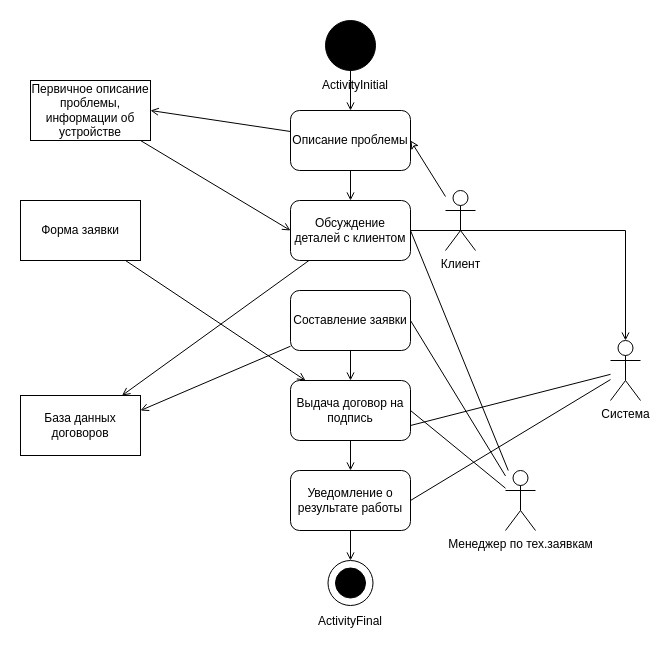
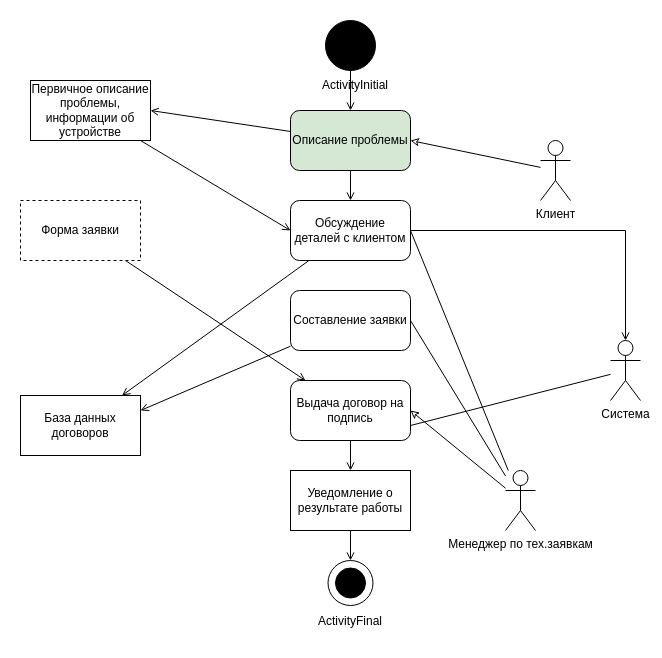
  <mxCell id="0" />
  <mxCell id="1" parent="0" />
  <mxCell id="2" style="edgeStyle=orthogonalEdgeStyle;rounded=0;orthogonalLoop=1;jettySize=auto;html=1;entryX=0.5;entryY=0;entryDx=0;entryDy=0;endArrow=open;endFill=0;" edge="1" parent="1" source="4" target="7"><mxGeometry relative="1" as="geometry" /></mxCell>
  <mxCell id="3" style="rounded=0;orthogonalLoop=1;jettySize=auto;html=1;entryX=1;entryY=0.5;entryDx=0;entryDy=0;endArrow=open;endFill=0;" edge="1" parent="1" source="4" target="31"><mxGeometry relative="1" as="geometry" /></mxCell>
- <mxCell id="4" value="Описание проблемы" style="rounded=1;whiteSpace=wrap;html=1;" vertex="1" parent="1"><mxGeometry x="290" y="110" width="120" height="60" as="geometry" /></mxCell>
+ <mxCell id="4" value="Описание проблемы" style="rounded=1;whiteSpace=wrap;html=1;fillColor=#d5e8d4;" vertex="1" parent="1"><mxGeometry x="290" y="110" width="120" height="60" as="geometry" /></mxCell>
  <mxCell id="5" style="edgeStyle=orthogonalEdgeStyle;rounded=0;orthogonalLoop=1;jettySize=auto;html=1;endArrow=open;endFill=0;" edge="1" parent="1" source="7" target="17"><mxGeometry relative="1" as="geometry" /></mxCell>
  <mxCell id="6" style="rounded=0;orthogonalLoop=1;jettySize=auto;html=1;endArrow=open;endFill=0;" edge="1" parent="1" source="7" target="27"><mxGeometry relative="1" as="geometry" /></mxCell>
  <mxCell id="7" value="Обсуждение деталей с клиентом" style="rounded=1;whiteSpace=wrap;html=1;" vertex="1" parent="1"><mxGeometry x="290" y="200" width="120" height="60" as="geometry" /></mxCell>
- <mxCell id="8" style="edgeStyle=orthogonalEdgeStyle;rounded=0;orthogonalLoop=1;jettySize=auto;html=1;entryX=0.5;entryY=0;entryDx=0;entryDy=0;endArrow=open;endFill=0;" edge="1" parent="1" source="10" target="12"><mxGeometry relative="1" as="geometry" /></mxCell>
  <mxCell id="9" style="rounded=0;orthogonalLoop=1;jettySize=auto;html=1;entryX=1;entryY=0.25;entryDx=0;entryDy=0;endArrow=open;endFill=0;" edge="1" parent="1" source="10" target="27"><mxGeometry relative="1" as="geometry" /></mxCell>
  <mxCell id="10" value="Составление заявки" style="rounded=1;whiteSpace=wrap;html=1;" vertex="1" parent="1"><mxGeometry x="290" y="290" width="120" height="60" as="geometry" /></mxCell>
  <mxCell id="11" style="edgeStyle=orthogonalEdgeStyle;rounded=0;orthogonalLoop=1;jettySize=auto;html=1;endArrow=open;endFill=0;" edge="1" parent="1" source="12" target="14"><mxGeometry relative="1" as="geometry" /></mxCell>
  <mxCell id="12" value="Выдача договор на подпись" style="rounded=1;whiteSpace=wrap;html=1;" vertex="1" parent="1"><mxGeometry x="290" y="380" width="120" height="60" as="geometry" /></mxCell>
  <mxCell id="13" style="edgeStyle=orthogonalEdgeStyle;rounded=0;orthogonalLoop=1;jettySize=auto;html=1;entryX=0.5;entryY=0;entryDx=0;entryDy=0;endArrow=open;endFill=0;" edge="1" parent="1" source="14" target="32"><mxGeometry relative="1" as="geometry" /></mxCell>
- <mxCell id="14" value="Уведомление о результате работы" style="rounded=1;whiteSpace=wrap;html=1;" vertex="1" parent="1"><mxGeometry x="290" y="470" width="120" height="60" as="geometry" /></mxCell>
+ <mxCell id="14" value="Уведомление о результате работы" style="whiteSpace=wrap;html=1;rounded=0;" vertex="1" parent="1"><mxGeometry x="290" y="470" width="120" height="60" as="geometry" /></mxCell>
  <mxCell id="15" style="rounded=0;orthogonalLoop=1;jettySize=auto;html=1;entryX=1;entryY=0.75;entryDx=0;entryDy=0;endArrow=none;endFill=0;" edge="1" parent="1" source="17" target="12"><mxGeometry relative="1" as="geometry" /></mxCell>
- <mxCell id="16" style="rounded=0;orthogonalLoop=1;jettySize=auto;html=1;entryX=1;entryY=0.5;entryDx=0;entryDy=0;endArrow=none;endFill=0;" edge="1" parent="1" source="17" target="14"><mxGeometry relative="1" as="geometry" /></mxCell>
  <mxCell id="17" value="Система" style="shape=umlActor;verticalLabelPosition=bottom;verticalAlign=top;html=1;outlineConnect=0;" vertex="1" parent="1"><mxGeometry x="610" y="340" width="30" height="60" as="geometry" /></mxCell>
- <mxCell id="18" style="rounded=0;orthogonalLoop=1;jettySize=auto;html=1;entryX=1;entryY=0.5;entryDx=0;entryDy=0;endArrow=none;endFill=0;" edge="1" parent="1" source="21" target="12"><mxGeometry relative="1" as="geometry" /></mxCell>
+ <mxCell id="18" style="rounded=0;orthogonalLoop=1;jettySize=auto;html=1;entryX=1;entryY=0.5;entryDx=0;entryDy=0;endArrow=classic;endFill=0;" edge="1" parent="1" source="21" target="12"><mxGeometry relative="1" as="geometry" /></mxCell>
  <mxCell id="19" style="rounded=0;orthogonalLoop=1;jettySize=auto;html=1;entryX=1;entryY=0.5;entryDx=0;entryDy=0;endArrow=none;endFill=0;" edge="1" parent="1" source="21" target="10"><mxGeometry relative="1" as="geometry" /></mxCell>
  <mxCell id="20" style="rounded=0;orthogonalLoop=1;jettySize=auto;html=1;entryX=1;entryY=0.5;entryDx=0;entryDy=0;endArrow=none;endFill=0;" edge="1" parent="1" source="21" target="7"><mxGeometry relative="1" as="geometry" /></mxCell>
  <mxCell id="21" value="Менеджер по тех.заявкам" style="shape=umlActor;verticalLabelPosition=bottom;verticalAlign=top;html=1;outlineConnect=0;" vertex="1" parent="1"><mxGeometry x="505" y="470" width="30" height="60" as="geometry" /></mxCell>
  <mxCell id="22" style="rounded=0;orthogonalLoop=1;jettySize=auto;html=1;entryX=1;entryY=0.5;entryDx=0;entryDy=0;endArrow=classic;endFill=0;" edge="1" parent="1" source="23" target="4"><mxGeometry relative="1" as="geometry" /></mxCell>
- <mxCell id="23" value="Клиент" style="shape=umlActor;verticalLabelPosition=bottom;verticalAlign=top;html=1;outlineConnect=0;" vertex="1" parent="1"><mxGeometry x="445" y="190" width="30" height="60" as="geometry" /></mxCell>
+ <mxCell id="23" value="Клиент" style="shape=umlActor;verticalLabelPosition=bottom;verticalAlign=top;html=1;outlineConnect=0;" vertex="1" parent="1"><mxGeometry x="540" y="140" width="30" height="60" as="geometry" /></mxCell>
  <mxCell id="24" style="edgeStyle=orthogonalEdgeStyle;rounded=0;orthogonalLoop=1;jettySize=auto;html=1;endArrow=open;endFill=0;" edge="1" parent="1" source="25" target="4"><mxGeometry relative="1" as="geometry" /></mxCell>
  <mxCell id="25" value="" style="ellipse;whiteSpace=wrap;html=1;aspect=fixed;fillColor=#000000;" vertex="1" parent="1"><mxGeometry x="325" y="20" width="50" height="50" as="geometry" /></mxCell>
  <mxCell id="26" value="ActivityInitial" style="text;html=1;align=center;verticalAlign=middle;whiteSpace=wrap;rounded=0;" vertex="1" parent="1"><mxGeometry x="325" y="70" width="60" height="30" as="geometry" /></mxCell>
  <mxCell id="27" value="База данных договоров" style="rounded=0;whiteSpace=wrap;html=1;" vertex="1" parent="1"><mxGeometry x="20" y="395" width="120" height="60" as="geometry" /></mxCell>
  <mxCell id="28" style="rounded=0;orthogonalLoop=1;jettySize=auto;html=1;endArrow=open;endFill=0;" edge="1" parent="1" source="29" target="12"><mxGeometry relative="1" as="geometry" /></mxCell>
- <mxCell id="29" value="Форма заявки" style="rounded=0;whiteSpace=wrap;html=1;" vertex="1" parent="1"><mxGeometry x="20" y="200" width="120" height="60" as="geometry" /></mxCell>
+ <mxCell id="29" value="Форма заявки" style="rounded=0;whiteSpace=wrap;html=1;dashed=1;" vertex="1" parent="1"><mxGeometry x="20" y="200" width="120" height="60" as="geometry" /></mxCell>
  <mxCell id="30" style="rounded=0;orthogonalLoop=1;jettySize=auto;html=1;entryX=0;entryY=0.5;entryDx=0;entryDy=0;endArrow=open;endFill=0;" edge="1" parent="1" source="31" target="7"><mxGeometry relative="1" as="geometry" /></mxCell>
  <mxCell id="31" value="Первичное описание проблемы, информации об устройстве" style="rounded=0;whiteSpace=wrap;html=1;" vertex="1" parent="1"><mxGeometry x="30" y="80" width="120" height="60" as="geometry" /></mxCell>
  <mxCell id="32" value="" style="ellipse;whiteSpace=wrap;html=1;aspect=fixed;" vertex="1" parent="1"><mxGeometry x="327.5" y="560" width="45" height="45" as="geometry" /></mxCell>
  <mxCell id="33" value="" style="ellipse;whiteSpace=wrap;html=1;aspect=fixed;fillColor=#000000;" vertex="1" parent="1"><mxGeometry x="335" y="567.5" width="30" height="30" as="geometry" /></mxCell>
  <mxCell id="34" value="ActivityFinal" style="text;html=1;align=center;verticalAlign=middle;whiteSpace=wrap;rounded=0;" vertex="1" parent="1"><mxGeometry x="320" y="605.5" width="60" height="30" as="geometry" /></mxCell>
